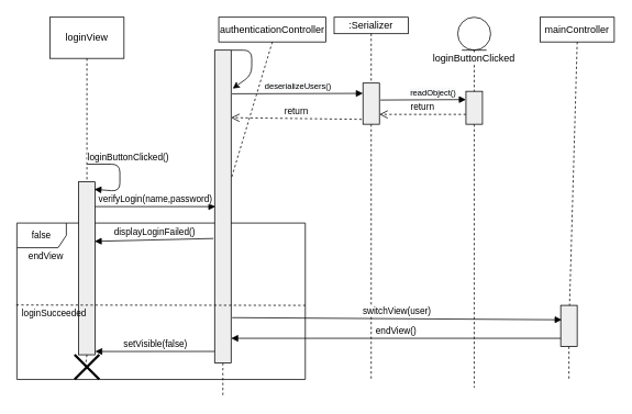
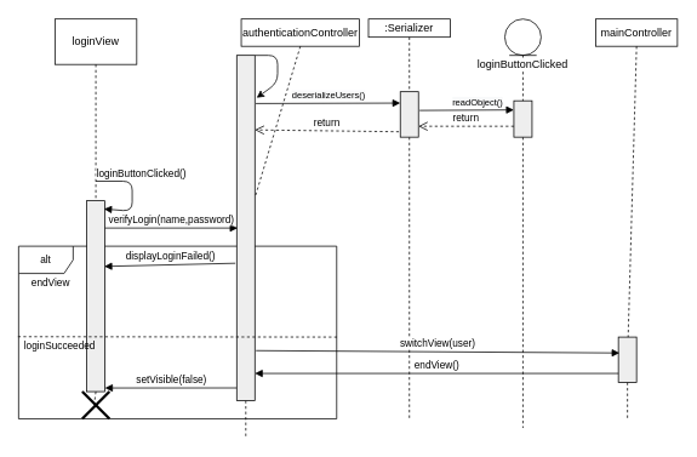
  <mxCell id="0" />
  <mxCell id="1" parent="0" />
- <mxCell id="2" value="false" style="shape=umlFrame;whiteSpace=wrap;html=1;fontSize=11;" vertex="1" parent="1"><mxGeometry x="20" y="270" width="350" height="190" as="geometry" /></mxCell>
+ <mxCell id="2" value="alt" style="shape=umlFrame;whiteSpace=wrap;html=1;fontSize=11;" vertex="1" parent="1"><mxGeometry x="20" y="270" width="350" height="190" as="geometry" /></mxCell>
  <mxCell id="3" value="authenticationController" style="shape=rect;html=1;whiteSpace=wrap;align=center;" vertex="1" parent="1"><mxGeometry x="265" y="20" width="130" height="30" as="geometry" /></mxCell>
  <mxCell id="4" value="" style="edgeStyle=none;html=1;dashed=1;endArrow=none;align=center;verticalAlign=bottom;exitX=0.5;exitY=1;" edge="1" parent="1" source="12"><mxGeometry x="1" relative="1" as="geometry"><mxPoint x="270" y="480" as="targetPoint" /></mxGeometry></mxCell>
  <mxCell id="5" value=":Serializer" style="shape=rect;html=1;whiteSpace=wrap;align=center;" vertex="1" parent="1"><mxGeometry x="405" y="20" width="90" height="20" as="geometry" /></mxCell>
  <mxCell id="6" value="" style="edgeStyle=none;html=1;dashed=1;endArrow=none;align=center;verticalAlign=bottom;exitX=0.5;exitY=1;" edge="1" parent="1" source="10"><mxGeometry x="1" relative="1" as="geometry"><mxPoint x="450" y="460" as="targetPoint" /></mxGeometry></mxCell>
  <mxCell id="7" value="loginView" style="shape=rect;html=1;whiteSpace=wrap;align=center;" vertex="1" parent="1"><mxGeometry x="60" y="20" width="90" height="50" as="geometry" /></mxCell>
  <mxCell id="8" value="" style="edgeStyle=none;html=1;dashed=1;endArrow=none;" edge="1" source="7" target="9" parent="1"><mxGeometry relative="1" as="geometry" /></mxCell>
  <mxCell id="9" value="" style="shape=rect;html=1;fillColor=#eeeeee;" vertex="1" parent="1"><mxGeometry x="95" y="220" width="20" height="210" as="geometry" /></mxCell>
  <mxCell id="10" value="" style="shape=rect;html=1;fillColor=#eeeeee;" vertex="1" parent="1"><mxGeometry x="440" y="100" width="20" height="50" as="geometry" /></mxCell>
  <mxCell id="11" value="" style="edgeStyle=none;html=1;dashed=1;endArrow=none;align=center;verticalAlign=bottom;exitX=0.5;exitY=1;" edge="1" parent="1" source="5" target="10"><mxGeometry x="1" relative="1" as="geometry"><mxPoint x="450" y="410" as="targetPoint" /><mxPoint x="450" y="50" as="sourcePoint" /></mxGeometry></mxCell>
  <mxCell id="12" value="" style="shape=rect;html=1;fillColor=#eeeeee;" vertex="1" parent="1"><mxGeometry x="260" y="60" width="20" height="380" as="geometry" /></mxCell>
  <mxCell id="13" value="" style="edgeStyle=none;html=1;dashed=1;endArrow=none;align=center;verticalAlign=bottom;exitX=0.5;exitY=1;" edge="1" parent="1" source="3" target="12"><mxGeometry x="1" relative="1" as="geometry"><mxPoint x="270" y="410" as="targetPoint" /><mxPoint x="270" y="50" as="sourcePoint" /></mxGeometry></mxCell>
  <mxCell id="14" value="" style="endArrow=classic;html=1;exitX=1;exitY=0;exitDx=0;exitDy=0;entryX=1.097;entryY=0.123;entryDx=0;entryDy=0;entryPerimeter=0;" edge="1" parent="1" source="12" target="12"><mxGeometry width="50" height="50" relative="1" as="geometry"><mxPoint x="355" y="180" as="sourcePoint" /><mxPoint x="315" y="60" as="targetPoint" /><Array as="points"><mxPoint x="305" y="60" /><mxPoint x="305" y="90" /></Array></mxGeometry></mxCell>
  <mxCell id="15" value="loginButtonClicked&lt;br&gt;" style="shape=umlLifeline;participant=umlEntity;perimeter=lifelinePerimeter;whiteSpace=wrap;html=1;container=1;collapsible=0;recursiveResize=0;verticalAlign=top;spacingTop=36;labelBackgroundColor=#ffffff;outlineConnect=0;" vertex="1" parent="1"><mxGeometry x="555" y="20" width="40" height="450" as="geometry" /></mxCell>
  <mxCell id="16" value="" style="shape=rect;html=1;fillColor=#eeeeee;" vertex="1" parent="15"><mxGeometry x="10" y="90" width="20" height="40" as="geometry" /></mxCell>
  <mxCell id="17" value="&lt;span style=&quot;font-size: 10px ; background-color: rgb(248 , 249 , 250)&quot;&gt;deserializeUsers()&lt;/span&gt;" style="html=1;verticalAlign=bottom;endArrow=block;entryX=0;entryY=0.25;entryDx=0;entryDy=0;" edge="1" parent="1" target="10"><mxGeometry width="80" relative="1" as="geometry"><mxPoint x="281" y="113" as="sourcePoint" /><mxPoint x="415" y="230" as="targetPoint" /></mxGeometry></mxCell>
  <mxCell id="18" value="&lt;span style=&quot;font-size: 10px ; background-color: rgb(248 , 249 , 250)&quot;&gt;readObject()&lt;br&gt;&lt;/span&gt;" style="html=1;verticalAlign=bottom;endArrow=block;entryX=0;entryY=0.25;entryDx=0;entryDy=0;exitX=1.062;exitY=0.412;exitDx=0;exitDy=0;exitPerimeter=0;" edge="1" parent="1" source="10" target="16"><mxGeometry x="0.229" width="80" relative="1" as="geometry"><mxPoint x="291.24" y="121.6" as="sourcePoint" /><mxPoint x="450" y="120" as="targetPoint" /><mxPoint as="offset" /></mxGeometry></mxCell>
  <mxCell id="19" value="return" style="html=1;verticalAlign=bottom;endArrow=open;dashed=1;endSize=8;" edge="1" parent="1"><mxGeometry relative="1" as="geometry"><mxPoint x="565" y="138" as="sourcePoint" /><mxPoint x="460" y="138" as="targetPoint" /></mxGeometry></mxCell>
  <mxCell id="20" value="return" style="html=1;verticalAlign=bottom;endArrow=open;dashed=1;endSize=8;exitX=-0.076;exitY=0.881;exitDx=0;exitDy=0;exitPerimeter=0;fontSize=11;" edge="1" parent="1" source="10"><mxGeometry relative="1" as="geometry"><mxPoint x="423" y="140" as="sourcePoint" /><mxPoint x="280" y="142" as="targetPoint" /></mxGeometry></mxCell>
  <mxCell id="21" value="loginButtonClicked()" style="html=1;verticalAlign=bottom;endArrow=block;" edge="1" parent="1"><mxGeometry x="-0.229" y="10" width="80" relative="1" as="geometry"><mxPoint x="105" y="198.5" as="sourcePoint" /><mxPoint x="114" y="229" as="targetPoint" /><Array as="points"><mxPoint x="145" y="198.5" /><mxPoint x="145" y="231.5" /></Array><mxPoint as="offset" /></mxGeometry></mxCell>
  <mxCell id="22" value="endView&lt;br&gt;" style="text;html=1;align=center;verticalAlign=middle;resizable=0;points=[];autosize=1;fontSize=11;" vertex="1" parent="1"><mxGeometry x="20" y="300" width="70" height="20" as="geometry" /></mxCell>
  <mxCell id="23" value="" style="endArrow=none;dashed=1;html=1;fontSize=11;exitX=-0.002;exitY=0.524;exitDx=0;exitDy=0;exitPerimeter=0;" edge="1" parent="1" source="2"><mxGeometry width="50" height="50" relative="1" as="geometry"><mxPoint x="345" y="250" as="sourcePoint" /><mxPoint x="372" y="370" as="targetPoint" /></mxGeometry></mxCell>
  <mxCell id="24" value="loginSucceeded" style="text;html=1;align=center;verticalAlign=middle;resizable=0;points=[];autosize=1;fontSize=11;" vertex="1" parent="1"><mxGeometry x="20" y="370" width="90" height="20" as="geometry" /></mxCell>
  <mxCell id="25" value="mainController" style="shape=rect;html=1;whiteSpace=wrap;align=center;" vertex="1" parent="1"><mxGeometry x="655" y="20" width="90" height="30" as="geometry" /></mxCell>
  <mxCell id="26" value="" style="edgeStyle=none;html=1;dashed=1;endArrow=none;align=center;verticalAlign=bottom;exitX=0.5;exitY=1;" edge="1" parent="1" source="27"><mxGeometry x="1" relative="1" as="geometry"><mxPoint x="690" y="460" as="targetPoint" /></mxGeometry></mxCell>
  <mxCell id="27" value="" style="shape=rect;html=1;fillColor=#eeeeee;" vertex="1" parent="1"><mxGeometry x="680" y="370" width="20" height="50" as="geometry" /></mxCell>
  <mxCell id="28" value="" style="edgeStyle=none;html=1;dashed=1;endArrow=none;align=center;verticalAlign=bottom;exitX=0.5;exitY=1;" edge="1" parent="1" source="25" target="27"><mxGeometry x="1" relative="1" as="geometry"><mxPoint x="690" y="410" as="targetPoint" /><mxPoint x="690" y="50" as="sourcePoint" /></mxGeometry></mxCell>
  <mxCell id="29" value="switchView(user)" style="html=1;verticalAlign=bottom;endArrow=block;fontSize=11;exitX=1.062;exitY=0.855;exitDx=0;exitDy=0;exitPerimeter=0;entryX=0.062;entryY=0.35;entryDx=0;entryDy=0;entryPerimeter=0;" edge="1" parent="1" source="12" target="27"><mxGeometry width="80" relative="1" as="geometry"><mxPoint x="325" y="220" as="sourcePoint" /><mxPoint x="675" y="385" as="targetPoint" /></mxGeometry></mxCell>
  <mxCell id="30" value="verifyLogin(name,password)" style="html=1;verticalAlign=bottom;endArrow=block;fontSize=11;" edge="1" parent="1"><mxGeometry width="80" relative="1" as="geometry"><mxPoint x="115" y="250" as="sourcePoint" /><mxPoint x="261" y="250" as="targetPoint" /></mxGeometry></mxCell>
  <mxCell id="31" value="displayLoginFailed()" style="html=1;verticalAlign=bottom;endArrow=block;fontSize=11;exitX=-0.076;exitY=0.602;exitDx=0;exitDy=0;exitPerimeter=0;entryX=0.967;entryY=0.344;entryDx=0;entryDy=0;entryPerimeter=0;" edge="1" parent="1" source="12" target="9"><mxGeometry width="80" relative="1" as="geometry"><mxPoint x="325" y="290" as="sourcePoint" /><mxPoint x="405" y="290" as="targetPoint" /></mxGeometry></mxCell>
  <mxCell id="32" value="endView()" style="html=1;verticalAlign=bottom;endArrow=block;fontSize=11;" edge="1" parent="1"><mxGeometry width="80" relative="1" as="geometry"><mxPoint x="680" y="410" as="sourcePoint" /><mxPoint x="280" y="410" as="targetPoint" /></mxGeometry></mxCell>
  <mxCell id="33" value="" style="shape=umlDestroy;whiteSpace=wrap;html=1;strokeWidth=3;fontSize=11;" vertex="1" parent="1"><mxGeometry x="90" y="430" width="30" height="30" as="geometry" /></mxCell>
  <mxCell id="34" value="" style="edgeStyle=none;html=1;dashed=1;endArrow=none;align=center;verticalAlign=bottom;exitX=0.5;exitY=1;" edge="1" parent="1" source="9"><mxGeometry x="1" relative="1" as="geometry"><mxPoint x="103" y="445" as="targetPoint" /><mxPoint x="105" y="420" as="sourcePoint" /></mxGeometry></mxCell>
  <mxCell id="35" value="setVisible(false)" style="html=1;verticalAlign=bottom;endArrow=block;fontSize=11;exitX=-0.007;exitY=0.963;exitDx=0;exitDy=0;exitPerimeter=0;" edge="1" parent="1" source="12"><mxGeometry width="80" relative="1" as="geometry"><mxPoint x="325" y="300" as="sourcePoint" /><mxPoint x="115" y="426" as="targetPoint" /></mxGeometry></mxCell>
